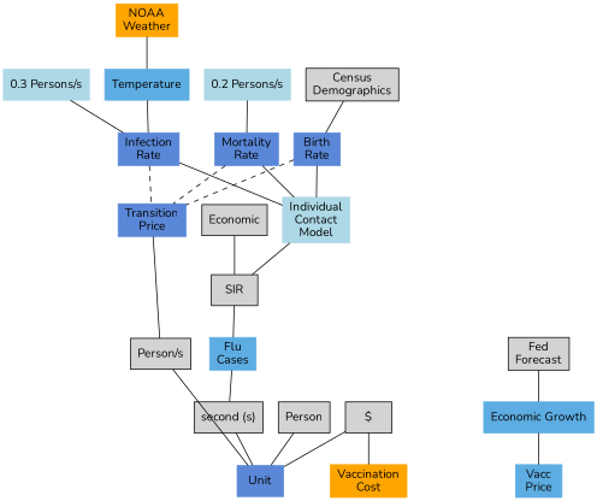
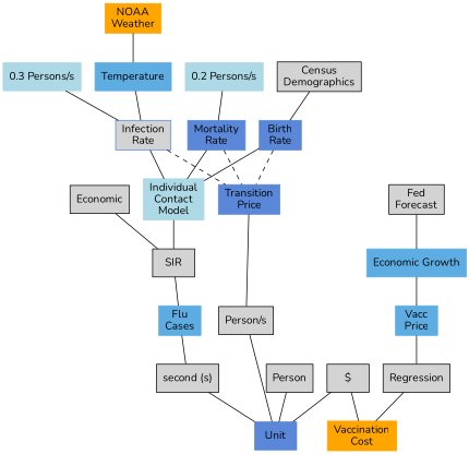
  digraph {
    fontname=Nunito
    pack=true
    splines=false
    node [fontname=Nunito shape=record style=filled]
    edge [dir=none fontname=Nunito]
    n1 [color=lightblue label="Individual\nContact\nModel"]
    n2 [label=SIR]
    n3 [color="#5DADE2" label="Flu\nCases"]
    n4 [label="second (s)"]
-   n5 [color="#5a87d7" label="Infection\nRate"]
+   n5 [color="#5a87d7" label="Infection\nRate" fillcolor=lightgrey]
    n6 [color="#5a87d7" label="{Transition\nPrice}"]
    n7 [label="Person/s"]
    n8 [color=lightblue label="0.3 Persons/s"]
    n9 [color=lightblue label="0.2 Persons/s"]
    n10 [color="#5a87d7" label="Mortality\nRate"]
    n11 [color="#5a87d7" label=Unit]
    n12 [color="#5a87d7" label="Birth\nRate"]
    n13 [label=Person]
    n14 [label="$"]
    n15 [color=orange label="Vaccination\nCost"]
    n16 [label="Fed\nForecast"]
    n17 [color="#5DADE2" label="Economic Growth"]
    n18 [color="#5DADE2" label="Vacc\nPrice"]
    n19 [label="Census\nDemographics"]
    n20 [color=orange label="NOAA\nWeather"]
    n21 [color="#5DADE2" label=Temperature]
    n22 [label=Economic]
+   n23 [label=Regression]
    n1 -> n2
    n2 -> n3
    n3 -> n4
    n4 -> n11
    n5 -> n1
    n5 -> n6 [style=dashed]
    n6 -> n7
    n7 -> n11
    n8 -> n5
    n9 -> n10
    n10 -> n1
    n10 -> n6 [style=dashed]
    n12 -> n1
    n12 -> n6 [style=dashed]
    n13 -> n11
    n14 -> n11
    n14 -> n15
    n16 -> n17
    n17 -> n18
+   n18 -> n23
    n19 -> n12
    n20 -> n21
    n21 -> n5
    n22 -> n2
+   n23 -> n15
  }
